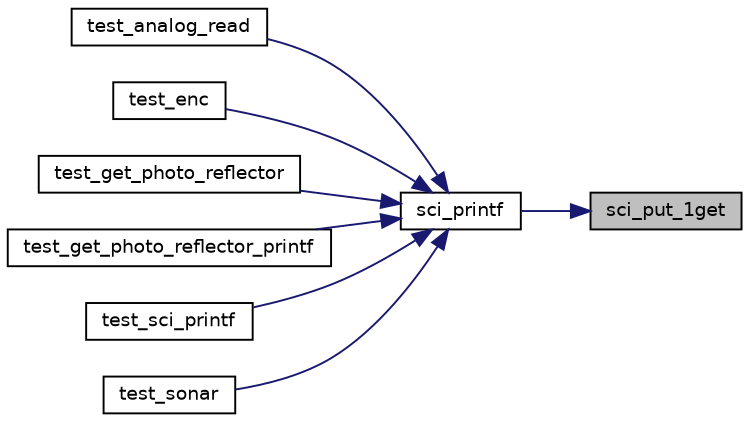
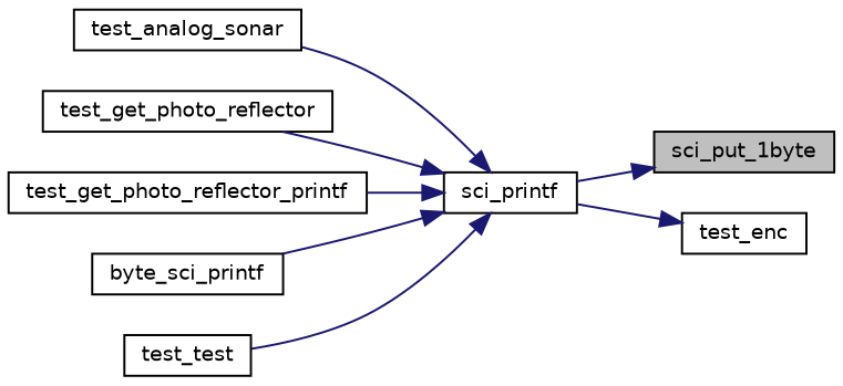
  digraph {
    rankdir=RL
    node [color=black fillcolor=white fontname=Helvetica fontsize=10 shape=record style=filled]
    edge [color=midnightblue dir=back fontname=Helvetica fontsize=10 labelfontname=Helvetica labelfontsize=10 style=solid]
-   n1 [fillcolor=grey75 fontcolor=black height=0.2 label=sci_put_1get width=0.4]
+   n1 [fillcolor=grey75 fontcolor=black height=0.2 label=sci_put_1byte width=0.4]
    n2 [height=0.2 label=sci_printf width=0.4]
-   n3 [height=0.2 label=test_analog_read width=0.4]
+   n3 [height=0.2 label=test_analog_sonar width=0.4]
    n4 [height=0.2 label=test_enc width=0.4]
    n5 [height=0.2 label=test_get_photo_reflector width=0.4]
    n6 [height=0.2 label=test_get_photo_reflector_printf width=0.4]
-   n7 [height=0.2 label=test_sci_printf width=0.4]
-   n8 [height=0.2 label=test_sonar width=0.4]
+   n7 [height=0.2 label=byte_sci_printf width=0.4]
+   n8 [height=0.2 label=test_test width=0.4]
    n1 -> n2
    n2 -> n3
-   n2 -> n4
+   n4 -> n2
    n2 -> n5
    n2 -> n6
    n2 -> n7
    n2 -> n8
  }
